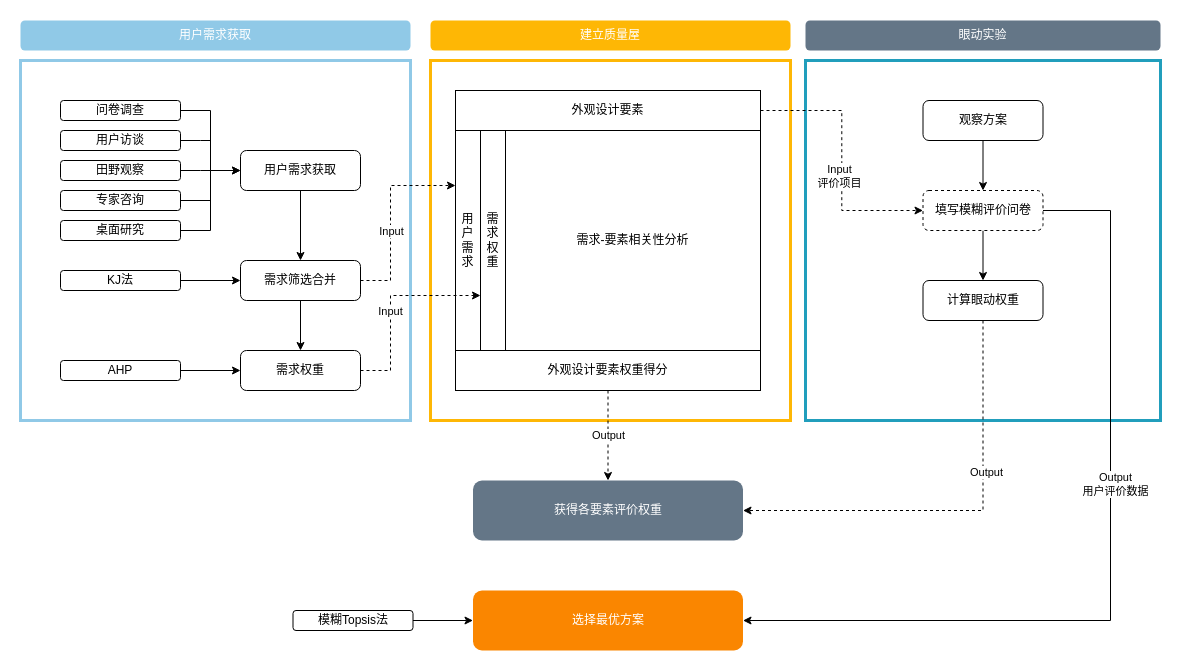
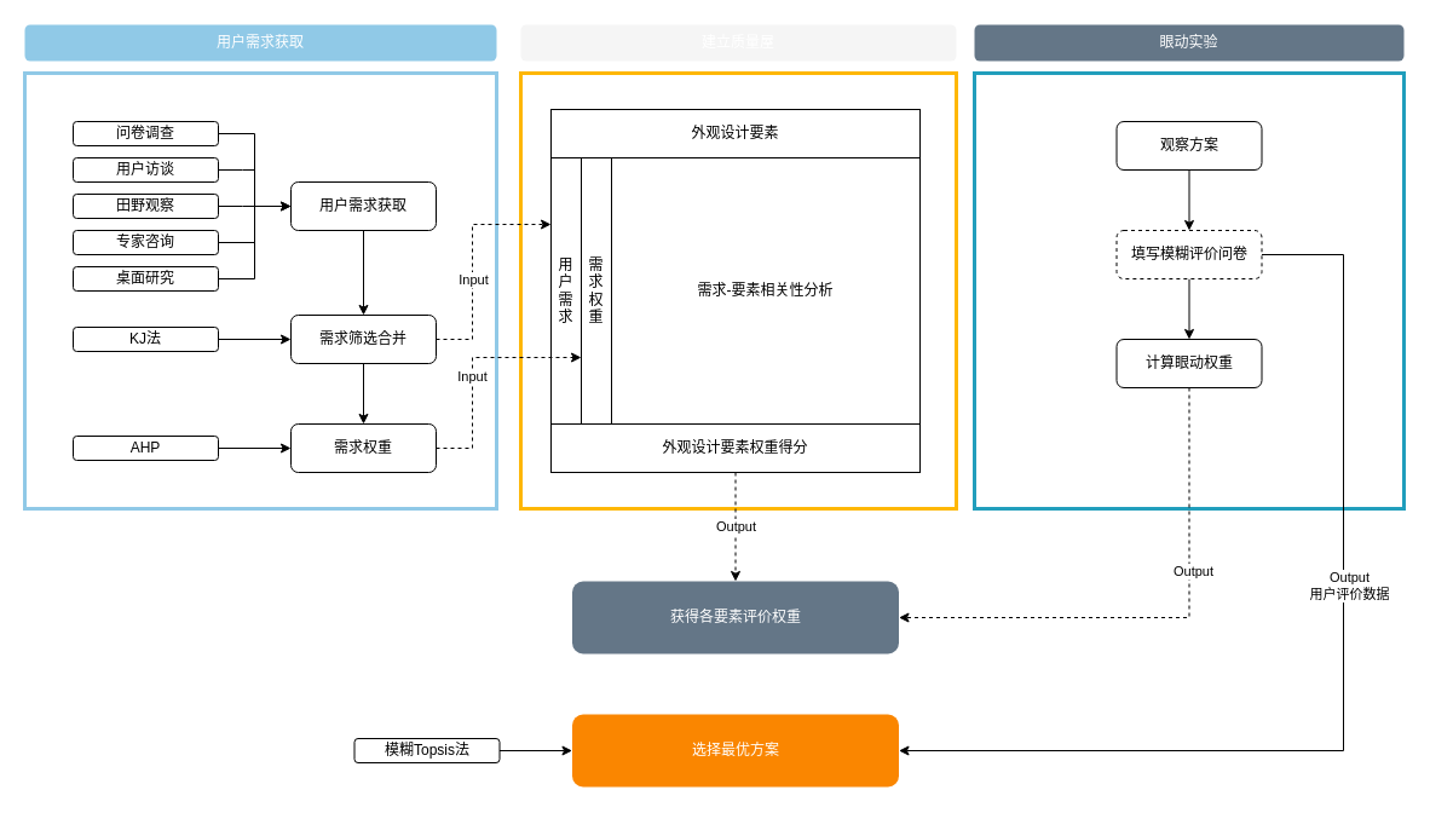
  <mxCell id="0" />
  <mxCell id="1" parent="0" />
  <mxCell id="2" value="" style="rounded=0;whiteSpace=wrap;html=1;shadow=0;glass=0;sketch=0;strokeColor=#219EBC;strokeWidth=3;fillColor=none;" vertex="1" parent="1"><mxGeometry x="805" y="60" width="355" height="360" as="geometry" /></mxCell>
  <mxCell id="3" value="" style="rounded=0;whiteSpace=wrap;html=1;shadow=0;glass=0;sketch=0;strokeColor=#FEB705;strokeWidth=3;fillColor=none;" vertex="1" parent="1"><mxGeometry x="430" y="60" width="360" height="360" as="geometry" /></mxCell>
  <mxCell id="4" value="" style="rounded=0;whiteSpace=wrap;html=1;strokeColor=#90C9E7;strokeWidth=3;fillColor=none;glass=0;shadow=0;sketch=0;" vertex="1" parent="1"><mxGeometry x="20" y="60" width="390" height="360" as="geometry" /></mxCell>
  <mxCell id="5" style="edgeStyle=orthogonalEdgeStyle;rounded=0;orthogonalLoop=1;jettySize=auto;html=1;exitX=0.5;exitY=1;exitDx=0;exitDy=0;entryX=0.5;entryY=0;entryDx=0;entryDy=0;endArrow=classic;endFill=1;" edge="1" parent="1" source="6" target="10"><mxGeometry relative="1" as="geometry" /></mxCell>
  <mxCell id="6" value="&lt;div align=&quot;center&quot;&gt;用户需求获取&lt;br&gt;&lt;/div&gt;" style="rounded=1;whiteSpace=wrap;html=1;" vertex="1" parent="1"><mxGeometry x="240" y="150" width="120" height="40" as="geometry" /></mxCell>
  <mxCell id="7" style="edgeStyle=orthogonalEdgeStyle;rounded=0;orthogonalLoop=1;jettySize=auto;html=1;exitX=0.5;exitY=1;exitDx=0;exitDy=0;entryX=0.5;entryY=0;entryDx=0;entryDy=0;endArrow=classic;endFill=1;" edge="1" parent="1" source="10" target="13"><mxGeometry relative="1" as="geometry" /></mxCell>
  <mxCell id="8" style="edgeStyle=orthogonalEdgeStyle;rounded=0;orthogonalLoop=1;jettySize=auto;html=1;entryX=0;entryY=0.25;entryDx=0;entryDy=0;endArrow=classic;endFill=1;dashed=1;" edge="1" parent="1" source="10" target="33"><mxGeometry relative="1" as="geometry"><Array as="points"><mxPoint x="390" y="280" /><mxPoint x="390" y="185" /></Array></mxGeometry></mxCell>
  <mxCell id="9" value="Input" style="edgeLabel;html=1;align=center;verticalAlign=middle;resizable=0;points=[];" vertex="1" connectable="0" parent="8"><mxGeometry x="0.186" relative="1" as="geometry"><mxPoint y="33" as="offset" /></mxGeometry></mxCell>
  <mxCell id="10" value="需求筛选合并" style="rounded=1;whiteSpace=wrap;html=1;" vertex="1" parent="1"><mxGeometry x="240" y="260" width="120" height="40" as="geometry" /></mxCell>
  <mxCell id="11" style="edgeStyle=orthogonalEdgeStyle;rounded=0;orthogonalLoop=1;jettySize=auto;html=1;endArrow=classic;endFill=1;dashed=1;entryX=0;entryY=0.75;entryDx=0;entryDy=0;" edge="1" parent="1" source="13" target="34"><mxGeometry relative="1" as="geometry"><Array as="points"><mxPoint x="390" y="370" /><mxPoint x="390" y="295" /></Array></mxGeometry></mxCell>
  <mxCell id="12" value="Input" style="edgeLabel;html=1;align=center;verticalAlign=middle;resizable=0;points=[];" vertex="1" connectable="0" parent="11"><mxGeometry x="-0.075" y="1" relative="1" as="geometry"><mxPoint as="offset" /></mxGeometry></mxCell>
  <mxCell id="13" value="需求权重" style="rounded=1;whiteSpace=wrap;html=1;" vertex="1" parent="1"><mxGeometry x="240" y="350" width="120" height="40" as="geometry" /></mxCell>
  <mxCell id="14" value="用户需求获取" style="rounded=1;whiteSpace=wrap;html=1;strokeColor=none;strokeWidth=2;fillColor=#90C9E7;glass=0;shadow=0;sketch=0;fontColor=#FFFFFF;" vertex="1" parent="1"><mxGeometry x="20" y="20" width="390" height="30" as="geometry" /></mxCell>
  <mxCell id="15" style="edgeStyle=orthogonalEdgeStyle;rounded=0;orthogonalLoop=1;jettySize=auto;html=1;entryX=0;entryY=0.5;entryDx=0;entryDy=0;" edge="1" parent="1" source="16" target="6"><mxGeometry relative="1" as="geometry" /></mxCell>
  <mxCell id="16" value="问卷调查" style="rounded=1;whiteSpace=wrap;html=1;" vertex="1" parent="1"><mxGeometry x="60" y="100" width="120" height="20" as="geometry" /></mxCell>
  <mxCell id="17" style="edgeStyle=orthogonalEdgeStyle;rounded=0;orthogonalLoop=1;jettySize=auto;html=1;endArrow=none;endFill=0;" edge="1" parent="1" source="18"><mxGeometry relative="1" as="geometry"><mxPoint x="210" y="140" as="targetPoint" /></mxGeometry></mxCell>
  <mxCell id="18" value="用户访谈" style="rounded=1;whiteSpace=wrap;html=1;" vertex="1" parent="1"><mxGeometry x="60" y="130" width="120" height="20" as="geometry" /></mxCell>
  <mxCell id="19" style="edgeStyle=orthogonalEdgeStyle;rounded=0;orthogonalLoop=1;jettySize=auto;html=1;endArrow=none;endFill=0;" edge="1" parent="1" source="20"><mxGeometry relative="1" as="geometry"><mxPoint x="210" y="170" as="targetPoint" /></mxGeometry></mxCell>
  <mxCell id="20" value="田野观察" style="rounded=1;whiteSpace=wrap;html=1;" vertex="1" parent="1"><mxGeometry x="60" y="160" width="120" height="20" as="geometry" /></mxCell>
  <mxCell id="21" style="edgeStyle=orthogonalEdgeStyle;rounded=0;orthogonalLoop=1;jettySize=auto;html=1;exitX=1;exitY=0.5;exitDx=0;exitDy=0;endArrow=none;endFill=0;" edge="1" parent="1" source="22"><mxGeometry relative="1" as="geometry"><mxPoint x="210" y="199.81" as="targetPoint" /></mxGeometry></mxCell>
  <mxCell id="22" value="专家咨询" style="rounded=1;whiteSpace=wrap;html=1;" vertex="1" parent="1"><mxGeometry x="60" y="190" width="120" height="20" as="geometry" /></mxCell>
  <mxCell id="23" style="edgeStyle=orthogonalEdgeStyle;rounded=0;orthogonalLoop=1;jettySize=auto;html=1;entryX=0;entryY=0.5;entryDx=0;entryDy=0;" edge="1" parent="1" source="24" target="6"><mxGeometry relative="1" as="geometry" /></mxCell>
  <mxCell id="24" value="桌面研究" style="rounded=1;whiteSpace=wrap;html=1;" vertex="1" parent="1"><mxGeometry x="60" y="220" width="120" height="20" as="geometry" /></mxCell>
  <mxCell id="25" style="edgeStyle=orthogonalEdgeStyle;rounded=0;orthogonalLoop=1;jettySize=auto;html=1;entryX=0;entryY=0.5;entryDx=0;entryDy=0;endArrow=classic;endFill=1;" edge="1" parent="1" source="26" target="10"><mxGeometry relative="1" as="geometry" /></mxCell>
  <mxCell id="26" value="KJ法" style="rounded=1;whiteSpace=wrap;html=1;" vertex="1" parent="1"><mxGeometry x="60" y="270" width="120" height="20" as="geometry" /></mxCell>
  <mxCell id="27" style="edgeStyle=orthogonalEdgeStyle;rounded=0;orthogonalLoop=1;jettySize=auto;html=1;entryX=0;entryY=0.5;entryDx=0;entryDy=0;endArrow=classic;endFill=1;" edge="1" parent="1" source="28" target="13"><mxGeometry relative="1" as="geometry" /></mxCell>
  <mxCell id="28" value="AHP" style="rounded=1;whiteSpace=wrap;html=1;" vertex="1" parent="1"><mxGeometry x="60" y="360" width="120" height="20" as="geometry" /></mxCell>
- <mxCell id="29" value="建立质量屋" style="rounded=1;whiteSpace=wrap;html=1;strokeColor=none;strokeWidth=2;fillColor=#FEB705;glass=0;shadow=0;sketch=0;fontColor=#FFFFFF;" vertex="1" parent="1"><mxGeometry x="430" y="20" width="360" height="30" as="geometry" /></mxCell>
- <mxCell id="30" style="edgeStyle=orthogonalEdgeStyle;rounded=0;orthogonalLoop=1;jettySize=auto;html=1;exitX=1;exitY=0.5;exitDx=0;exitDy=0;entryX=0;entryY=0.5;entryDx=0;entryDy=0;endArrow=classic;endFill=1;dashed=1;" edge="1" parent="1" source="32" target="47"><mxGeometry relative="1" as="geometry" /></mxCell>
- <mxCell id="31" value="&lt;div&gt;Input&lt;br&gt;&lt;/div&gt;&lt;div&gt;评价项目&lt;/div&gt;" style="edgeLabel;html=1;align=center;verticalAlign=middle;resizable=0;points=[];" vertex="1" connectable="0" parent="30"><mxGeometry x="0.122" y="-3" relative="1" as="geometry"><mxPoint as="offset" /></mxGeometry></mxCell>
+ <mxCell id="29" value="建立质量屋" style="rounded=1;whiteSpace=wrap;html=1;strokeColor=none;strokeWidth=2;fillColor=#f5f5f5;glass=0;shadow=0;sketch=0;fontColor=#FFFFFF;" vertex="1" parent="1"><mxGeometry x="430" y="20" width="360" height="30" as="geometry" /></mxCell>
  <mxCell id="32" value="外观设计要素" style="rounded=0;whiteSpace=wrap;html=1;shadow=0;glass=0;sketch=0;strokeColor=#000000;strokeWidth=1;fillColor=none;" vertex="1" parent="1"><mxGeometry x="455" y="90" width="305" height="40" as="geometry" /></mxCell>
  <mxCell id="33" value="用户需求" style="rounded=0;whiteSpace=wrap;html=1;shadow=0;glass=0;sketch=0;strokeColor=#000000;strokeWidth=1;fillColor=none;" vertex="1" parent="1"><mxGeometry x="455" y="130" width="25" height="220" as="geometry" /></mxCell>
  <mxCell id="34" value="需求权重" style="rounded=0;whiteSpace=wrap;html=1;shadow=0;glass=0;sketch=0;strokeColor=#000000;strokeWidth=1;fillColor=none;" vertex="1" parent="1"><mxGeometry x="480" y="130" width="25" height="220" as="geometry" /></mxCell>
  <mxCell id="35" value="需求-要素相关性分析" style="rounded=0;whiteSpace=wrap;html=1;shadow=0;glass=0;sketch=0;strokeColor=#000000;strokeWidth=1;fillColor=none;" vertex="1" parent="1"><mxGeometry x="505" y="130" width="255" height="220" as="geometry" /></mxCell>
  <mxCell id="36" value="Output" style="edgeStyle=orthogonalEdgeStyle;rounded=0;orthogonalLoop=1;jettySize=auto;html=1;dashed=1;endArrow=classic;endFill=1;" edge="1" parent="1" source="37" target="49"><mxGeometry relative="1" as="geometry" /></mxCell>
  <mxCell id="37" value="外观设计要素权重得分" style="rounded=0;whiteSpace=wrap;html=1;shadow=0;glass=0;sketch=0;strokeColor=#000000;strokeWidth=1;fillColor=none;" vertex="1" parent="1"><mxGeometry x="455" y="350" width="305" height="40" as="geometry" /></mxCell>
  <mxCell id="38" value="眼动实验" style="rounded=1;whiteSpace=wrap;html=1;strokeColor=none;strokeWidth=2;fillColor=#647687;glass=0;shadow=0;sketch=0;fontColor=#FFFFFF;" vertex="1" parent="1"><mxGeometry x="805" y="20" width="355" height="30" as="geometry" /></mxCell>
  <mxCell id="39" style="edgeStyle=orthogonalEdgeStyle;rounded=0;orthogonalLoop=1;jettySize=auto;html=1;exitX=0.5;exitY=1;exitDx=0;exitDy=0;entryX=0.5;entryY=0;entryDx=0;entryDy=0;endArrow=classic;endFill=1;" edge="1" parent="1" source="40" target="47"><mxGeometry relative="1" as="geometry" /></mxCell>
  <mxCell id="40" value="观察方案" style="rounded=1;whiteSpace=wrap;html=1;" vertex="1" parent="1"><mxGeometry x="922.5" y="100" width="120" height="40" as="geometry" /></mxCell>
  <mxCell id="41" style="edgeStyle=orthogonalEdgeStyle;rounded=0;orthogonalLoop=1;jettySize=auto;html=1;entryX=1;entryY=0.5;entryDx=0;entryDy=0;dashed=1;endArrow=classic;endFill=1;" edge="1" parent="1" source="43" target="49"><mxGeometry relative="1" as="geometry"><Array as="points"><mxPoint x="983" y="510" /></Array></mxGeometry></mxCell>
  <mxCell id="42" value="Output" style="edgeLabel;html=1;align=center;verticalAlign=middle;resizable=0;points=[];" vertex="1" connectable="0" parent="41"><mxGeometry x="-0.298" y="3" relative="1" as="geometry"><mxPoint as="offset" /></mxGeometry></mxCell>
  <mxCell id="43" value="计算眼动权重" style="rounded=1;whiteSpace=wrap;html=1;" vertex="1" parent="1"><mxGeometry x="922.5" y="280" width="120" height="40" as="geometry" /></mxCell>
  <mxCell id="44" style="edgeStyle=orthogonalEdgeStyle;rounded=0;orthogonalLoop=1;jettySize=auto;html=1;entryX=1;entryY=0.5;entryDx=0;entryDy=0;dashed=0;endArrow=classic;endFill=1;" edge="1" parent="1" source="47" target="48"><mxGeometry relative="1" as="geometry"><Array as="points"><mxPoint x="1110" y="210" /><mxPoint x="1110" y="620" /></Array></mxGeometry></mxCell>
  <mxCell id="45" value="&lt;div&gt;Output&lt;/div&gt;&lt;div&gt;用户评价数据&lt;/div&gt;" style="edgeLabel;html=1;align=center;verticalAlign=middle;resizable=0;points=[];" vertex="1" connectable="0" parent="44"><mxGeometry x="-0.193" y="5" relative="1" as="geometry"><mxPoint x="-1" as="offset" /></mxGeometry></mxCell>
  <mxCell id="46" style="edgeStyle=orthogonalEdgeStyle;rounded=0;orthogonalLoop=1;jettySize=auto;html=1;exitX=0.5;exitY=1;exitDx=0;exitDy=0;entryX=0.5;entryY=0;entryDx=0;entryDy=0;endArrow=classic;endFill=1;" edge="1" parent="1" source="47" target="43"><mxGeometry relative="1" as="geometry" /></mxCell>
  <mxCell id="47" value="填写模糊评价问卷" style="rounded=1;whiteSpace=wrap;html=1;dashed=1;" vertex="1" parent="1"><mxGeometry x="922.5" y="190" width="120" height="40" as="geometry" /></mxCell>
  <mxCell id="48" value="选择最优方案" style="rounded=1;whiteSpace=wrap;html=1;strokeColor=none;strokeWidth=2;fillColor=#FA8600;glass=0;shadow=0;sketch=0;fontColor=#ffffff;" vertex="1" parent="1"><mxGeometry x="472.5" y="590" width="270" height="60" as="geometry" /></mxCell>
  <mxCell id="49" value="获得各要素评价权重" style="rounded=1;whiteSpace=wrap;html=1;strokeColor=none;strokeWidth=2;fillColor=#647687;glass=0;shadow=0;sketch=0;fontColor=#ffffff;" vertex="1" parent="1"><mxGeometry x="472.5" y="480" width="270" height="60" as="geometry" /></mxCell>
  <mxCell id="50" style="edgeStyle=orthogonalEdgeStyle;rounded=0;orthogonalLoop=1;jettySize=auto;html=1;entryX=0;entryY=0.5;entryDx=0;entryDy=0;endArrow=classic;endFill=1;" edge="1" parent="1" source="51" target="48"><mxGeometry relative="1" as="geometry" /></mxCell>
  <mxCell id="51" value="模糊Topsis法" style="rounded=1;whiteSpace=wrap;html=1;" vertex="1" parent="1"><mxGeometry x="292.5" y="610" width="120" height="20" as="geometry" /></mxCell>
